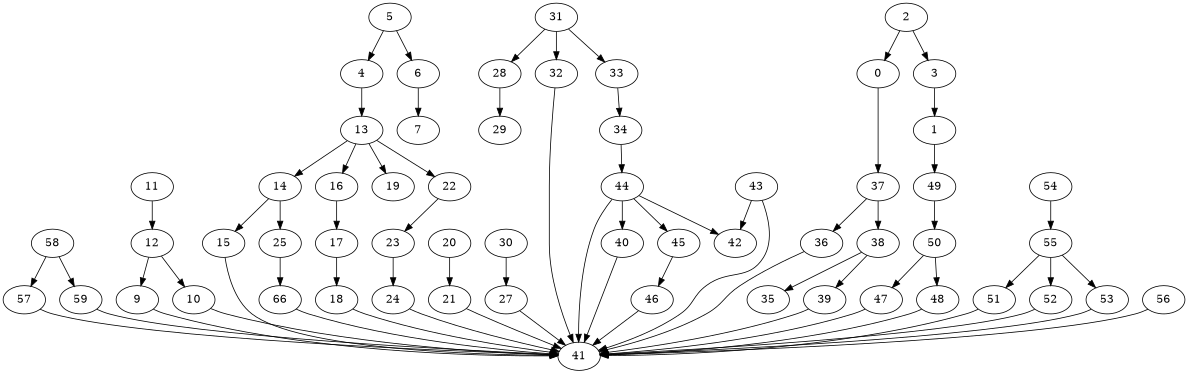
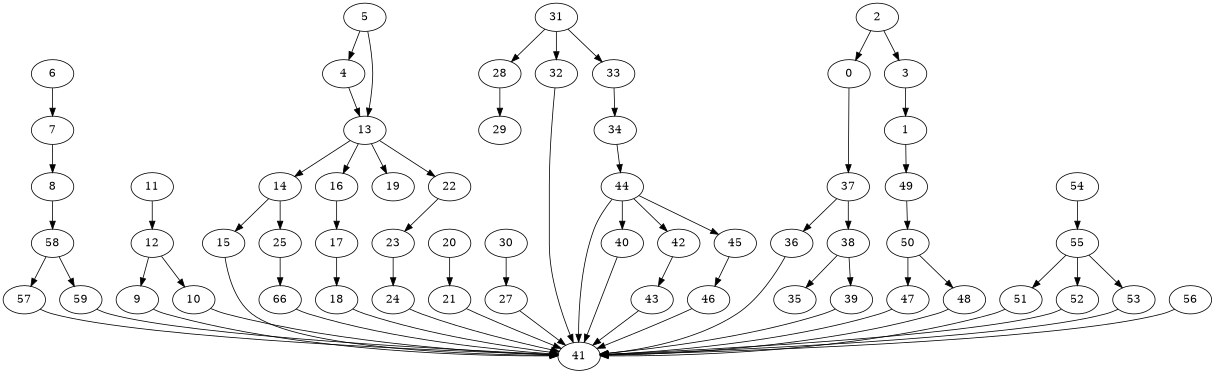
  strict digraph {
    node [exec=157]
    edge [comm=9]
    0 [exec=161]
    37 [exec=113]
    36 [exec=83]
    38 [exec=151]
    49 [exec=200]
    1
    50 [exec=96]
    2 [exec=67]
    3 [exec=111]
    4 [exec=192]
    13 [exec=92]
    14 [exec=137]
    16 [exec=175]
    19 [exec=69]
    22 [exec=130]
    5 [exec=84]
    6 [exec=124]
    7
+   8 [exec=86]
    58 [exec=78]
    57 [exec=91]
    59 [exec=137]
    9 [exec=70]
    41 [exec=160]
    10 [exec=197]
    11 [exec=126]
    12 [exec=184]
    15 [exec=88]
    25 [exec=177]
    17
    23 [exec=137]
    n32 [exec=198 label=66]
    18 [exec=60]
    20 [exec=192]
    21 [exec=196]
    24 [exec=139]
    27 [exec=66]
    28 [exec=65]
    29 [exec=129]
    30 [exec=197]
    31 [exec=164]
    32 [exec=122]
    33 [exec=148]
    34 [exec=138]
    44 [exec=156]
    40 [exec=85]
    42 [exec=190]
    45 [exec=141]
    35 [exec=123]
    39 [exec=150]
    43 [exec=121]
    46 [exec=147]
    47 [exec=53]
    48 [exec=174]
    51 [exec=194]
    52 [exec=131]
    53 [exec=82]
    54 [exec=181]
    55 [exec=63]
    56 [exec=162]
    0 -> 37 [comm=12]
    37 -> 36 [comm=13]
    37 -> 38 [comm=15]
    36 -> 41 [comm=12]
    38 -> 35
    38 -> 39 [comm=18]
    49 -> 50
    1 -> 49 [comm=8]
    50 -> 47 [comm=20]
    50 -> 48 [comm=8]
    2 -> 0 [comm=20]
    2 -> 3 [comm=12]
    3 -> 1 [comm=11]
    4 -> 13 [comm=15]
    13 -> 14 [comm=10]
    13 -> 16 [comm=18]
    13 -> 19 [comm=15]
    13 -> 22 [comm=7]
    14 -> 15 [comm=17]
    14 -> 25 [comm=19]
    16 -> 17 [comm=7]
    22 -> 23 [comm=19]
    5 -> 4 [comm=20]
-   5 -> 6 [comm=11]
+   5 -> 13 [comm=11]
    6 -> 7 [comm=5]
+   7 -> 8 [comm=20]
+   8 -> 58 [comm=16]
    58 -> 57 [comm=5]
    58 -> 59 [comm=8]
    57 -> 41 [comm=6]
    59 -> 41 [comm=7]
    9 -> 41 [comm=7]
    10 -> 41 [comm=8]
    11 -> 12 [comm=17]
    12 -> 9 [comm=11]
    12 -> 10 [comm=20]
    15 -> 41 [comm=17]
    25 -> n32 [comm=16]
    17 -> 18 [comm=10]
    23 -> 24
    n32 -> 41
    18 -> 41 [comm=10]
    20 -> 21 [comm=5]
    21 -> 41
    24 -> 41 [comm=20]
    27 -> 41
    28 -> 29 [comm=5]
    30 -> 27
    31 -> 28 [comm=11]
    31 -> 32 [comm=18]
    31 -> 33 [comm=11]
    32 -> 41 [comm=5]
    33 -> 34 [comm=13]
    34 -> 44 [comm=11]
    44 -> 41 [comm=5]
    44 -> 40
    44 -> 42 [comm=19]
    44 -> 45
    40 -> 41 [comm=16]
-   43 -> 42 [comm=19]
+   42 -> 43 [comm=19]
    45 -> 46 [comm=10]
    39 -> 41 [comm=6]
    43 -> 41 [comm=18]
    46 -> 41 [comm=5]
    47 -> 41
    48 -> 41 [comm=10]
    51 -> 41 [comm=6]
    52 -> 41 [comm=15]
    53 -> 41 [comm=20]
    54 -> 55 [comm=8]
    55 -> 51 [comm=6]
    55 -> 52 [comm=12]
    55 -> 53 [comm=11]
    56 -> 41 [comm=13]
  }
